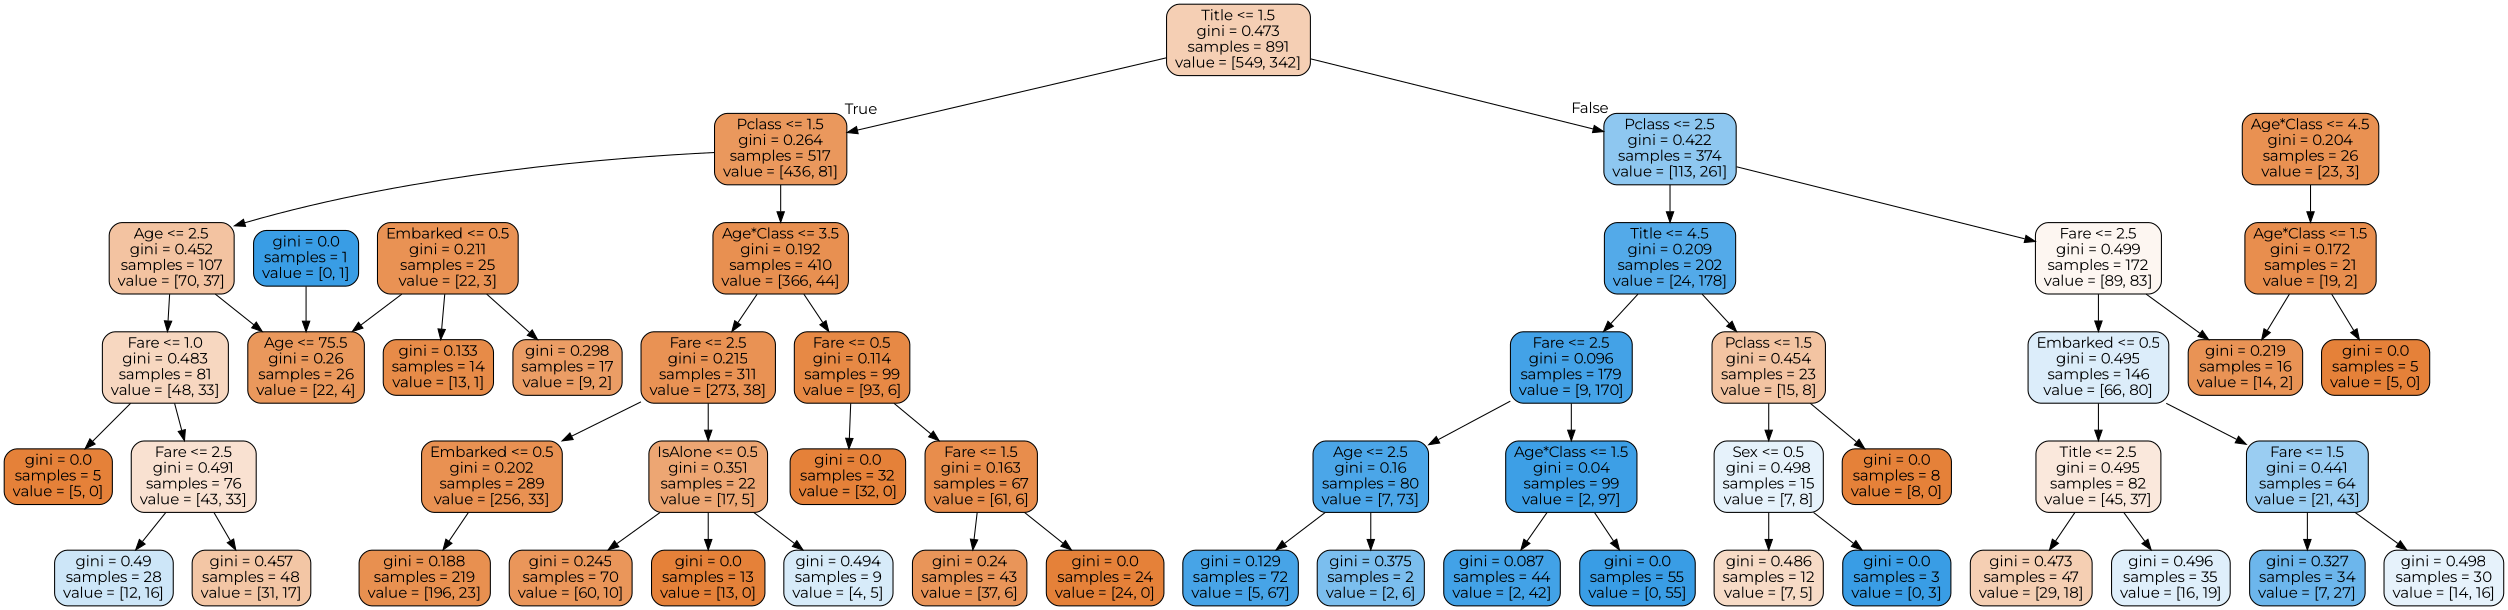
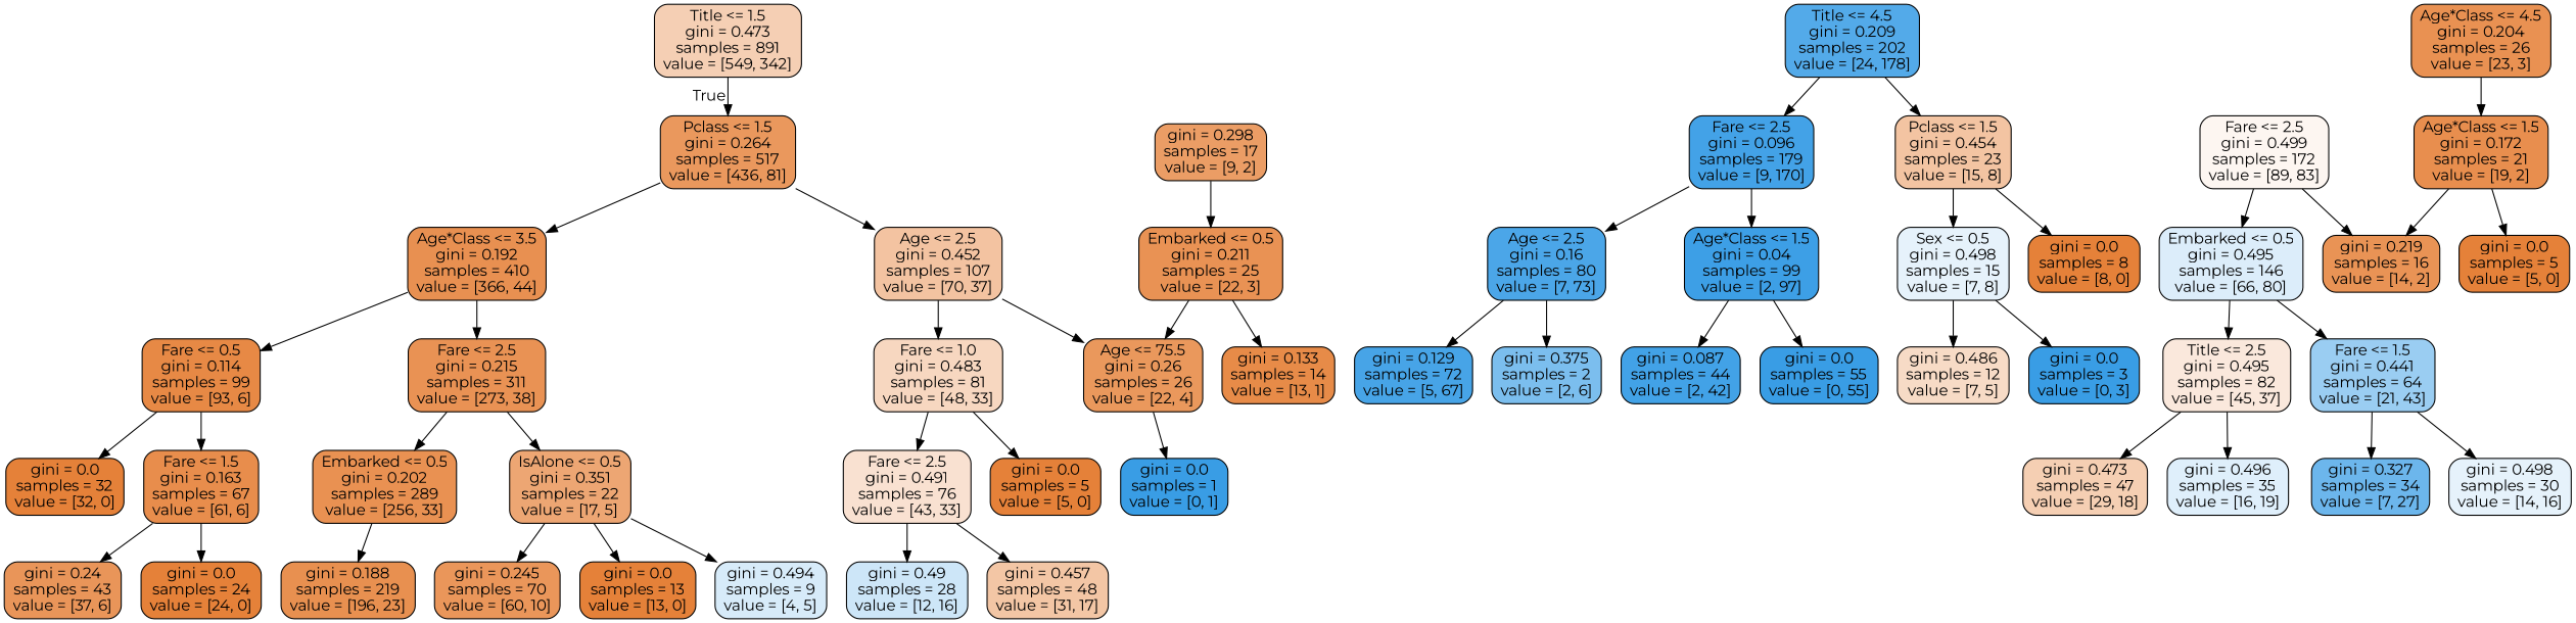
  digraph {
    fontname=Montserrat
    node [color=black fillcolor="#e58139ff" fontname=Montserrat shape=box style="filled, rounded"]
    edge [fontname=Montserrat]
    n1 [fillcolor="#e5813960" label="Title <= 1.5\ngini = 0.473\nsamples = 891\nvalue = [549, 342]"]
    n2 [fillcolor="#e58139d0" label="Pclass <= 1.5\ngini = 0.264\nsamples = 517\nvalue = [436, 81]"]
-   n3 [fillcolor="#399de591" label="Pclass <= 2.5\ngini = 0.422\nsamples = 374\nvalue = [113, 261]"]
    n4 [fillcolor="#e5813978" label="Age <= 2.5\ngini = 0.452\nsamples = 107\nvalue = [70, 37]"]
    n5 [fillcolor="#e58139e0" label="Age*Class <= 3.5\ngini = 0.192\nsamples = 410\nvalue = [366, 44]"]
    n6 [fillcolor="#399de5dd" label="Title <= 4.5\ngini = 0.209\nsamples = 202\nvalue = [24, 178]"]
    n7 [fillcolor="#e5813911" label="Fare <= 2.5\ngini = 0.499\nsamples = 172\nvalue = [89, 83]"]
    n8 [fillcolor="#e5813950" label="Fare <= 1.0\ngini = 0.483\nsamples = 81\nvalue = [48, 33]"]
    n9 [fillcolor="#e58139d1" label="Age <= 75.5\ngini = 0.26\nsamples = 26\nvalue = [22, 4]"]
    n10 [fillcolor="#e58139dc" label="Fare <= 2.5\ngini = 0.215\nsamples = 311\nvalue = [273, 38]"]
    n11 [fillcolor="#e58139ef" label="Fare <= 0.5\ngini = 0.114\nsamples = 99\nvalue = [93, 6]"]
    n12 [label="gini = 0.0\nsamples = 5\nvalue = [5, 0]"]
    n13 [fillcolor="#e581393b" label="Fare <= 2.5\ngini = 0.491\nsamples = 76\nvalue = [43, 33]"]
    n14 [fillcolor="#399de5ff" label="gini = 0.0\nsamples = 1\nvalue = [0, 1]"]
    n15 [fillcolor="#399de540" label="gini = 0.49\nsamples = 28\nvalue = [12, 16]"]
    n16 [fillcolor="#e5813973" label="gini = 0.457\nsamples = 48\nvalue = [31, 17]"]
    n17 [fillcolor="#e58139dc" label="Embarked <= 0.5\ngini = 0.211\nsamples = 25\nvalue = [22, 3]"]
    n18 [fillcolor="#e58139eb" label="gini = 0.133\nsamples = 14\nvalue = [13, 1]"]
    n19 [fillcolor="#e58139c6" label="gini = 0.298\nsamples = 17\nvalue = [9, 2]"]
    n20 [fillcolor="#e58139de" label="Embarked <= 0.5\ngini = 0.202\nsamples = 289\nvalue = [256, 33]"]
    n21 [fillcolor="#e58139b4" label="IsAlone <= 0.5\ngini = 0.351\nsamples = 22\nvalue = [17, 5]"]
    n22 [label="gini = 0.0\nsamples = 32\nvalue = [32, 0]"]
    n23 [fillcolor="#e58139e6" label="Fare <= 1.5\ngini = 0.163\nsamples = 67\nvalue = [61, 6]"]
    n24 [fillcolor="#e58139e1" label="gini = 0.188\nsamples = 219\nvalue = [196, 23]"]
    n25 [fillcolor="#e58139d4" label="gini = 0.245\nsamples = 70\nvalue = [60, 10]"]
    n26 [label="gini = 0.0\nsamples = 13\nvalue = [13, 0]"]
    n27 [fillcolor="#399de533" label="gini = 0.494\nsamples = 9\nvalue = [4, 5]"]
    n28 [fillcolor="#e58139d6" label="gini = 0.24\nsamples = 43\nvalue = [37, 6]"]
    n29 [label="gini = 0.0\nsamples = 24\nvalue = [24, 0]"]
    n30 [fillcolor="#399de5f2" label="Fare <= 2.5\ngini = 0.096\nsamples = 179\nvalue = [9, 170]"]
    n31 [fillcolor="#e5813977" label="Pclass <= 1.5\ngini = 0.454\nsamples = 23\nvalue = [15, 8]"]
    n32 [fillcolor="#399de52d" label="Embarked <= 0.5\ngini = 0.495\nsamples = 146\nvalue = [66, 80]"]
    n33 [fillcolor="#e58139db" label="gini = 0.219\nsamples = 16\nvalue = [14, 2]"]
    n34 [fillcolor="#399de5e7" label="Age <= 2.5\ngini = 0.16\nsamples = 80\nvalue = [7, 73]"]
    n35 [fillcolor="#399de5fa" label="Age*Class <= 1.5\ngini = 0.04\nsamples = 99\nvalue = [2, 97]"]
    n36 [fillcolor="#399de520" label="Sex <= 0.5\ngini = 0.498\nsamples = 15\nvalue = [7, 8]"]
    n37 [label="gini = 0.0\nsamples = 8\nvalue = [8, 0]"]
    n38 [fillcolor="#399de5ec" label="gini = 0.129\nsamples = 72\nvalue = [5, 67]"]
    n39 [fillcolor="#399de5aa" label="gini = 0.375\nsamples = 2\nvalue = [2, 6]"]
    n40 [fillcolor="#399de5f3" label="gini = 0.087\nsamples = 44\nvalue = [2, 42]"]
    n41 [fillcolor="#399de5ff" label="gini = 0.0\nsamples = 55\nvalue = [0, 55]"]
    n42 [fillcolor="#e5813949" label="gini = 0.486\nsamples = 12\nvalue = [7, 5]"]
    n43 [fillcolor="#399de5ff" label="gini = 0.0\nsamples = 3\nvalue = [0, 3]"]
    n44 [fillcolor="#e581392d" label="Title <= 2.5\ngini = 0.495\nsamples = 82\nvalue = [45, 37]"]
    n45 [fillcolor="#399de582" label="Fare <= 1.5\ngini = 0.441\nsamples = 64\nvalue = [21, 43]"]
    n46 [fillcolor="#e58139de" label="Age*Class <= 4.5\ngini = 0.204\nsamples = 26\nvalue = [23, 3]"]
    n47 [fillcolor="#e58139e4" label="Age*Class <= 1.5\ngini = 0.172\nsamples = 21\nvalue = [19, 2]"]
    n48 [fillcolor="#e5813961" label="gini = 0.473\nsamples = 47\nvalue = [29, 18]"]
    n49 [fillcolor="#399de528" label="gini = 0.496\nsamples = 35\nvalue = [16, 19]"]
    n50 [fillcolor="#399de5bd" label="gini = 0.327\nsamples = 34\nvalue = [7, 27]"]
    n51 [fillcolor="#399de520" label="gini = 0.498\nsamples = 30\nvalue = [14, 16]"]
    n52 [label="gini = 0.0\nsamples = 5\nvalue = [5, 0]"]
    n1 -> n2 [headlabel=True labelangle=45 labeldistance=2.5]
-   n1 -> n3 [headlabel=False labelangle=-45 labeldistance=2.5]
    n2 -> n4
    n2 -> n5
-   n3 -> n6
-   n3 -> n7
    n4 -> n8
    n4 -> n9
    n5 -> n10
    n5 -> n11
    n6 -> n30
    n6 -> n31
    n7 -> n32
    n7 -> n33
    n8 -> n12
    n8 -> n13
-   n14 -> n9
+   n9 -> n14
    n10 -> n20
    n10 -> n21
    n11 -> n22
    n11 -> n23
    n13 -> n15
    n13 -> n16
    n17 -> n9
    n17 -> n18
-   n17 -> n19
+   n19 -> n17
    n20 -> n24
    n21 -> n25
    n21 -> n26
    n21 -> n27
    n23 -> n28
    n23 -> n29
    n30 -> n34
    n30 -> n35
    n31 -> n36
    n31 -> n37
    n32 -> n44
    n32 -> n45
    n34 -> n38
    n34 -> n39
    n35 -> n40
    n35 -> n41
    n36 -> n42
    n36 -> n43
    n44 -> n48
    n44 -> n49
    n45 -> n50
    n45 -> n51
    n46 -> n47
    n47 -> n33
    n47 -> n52
  }
